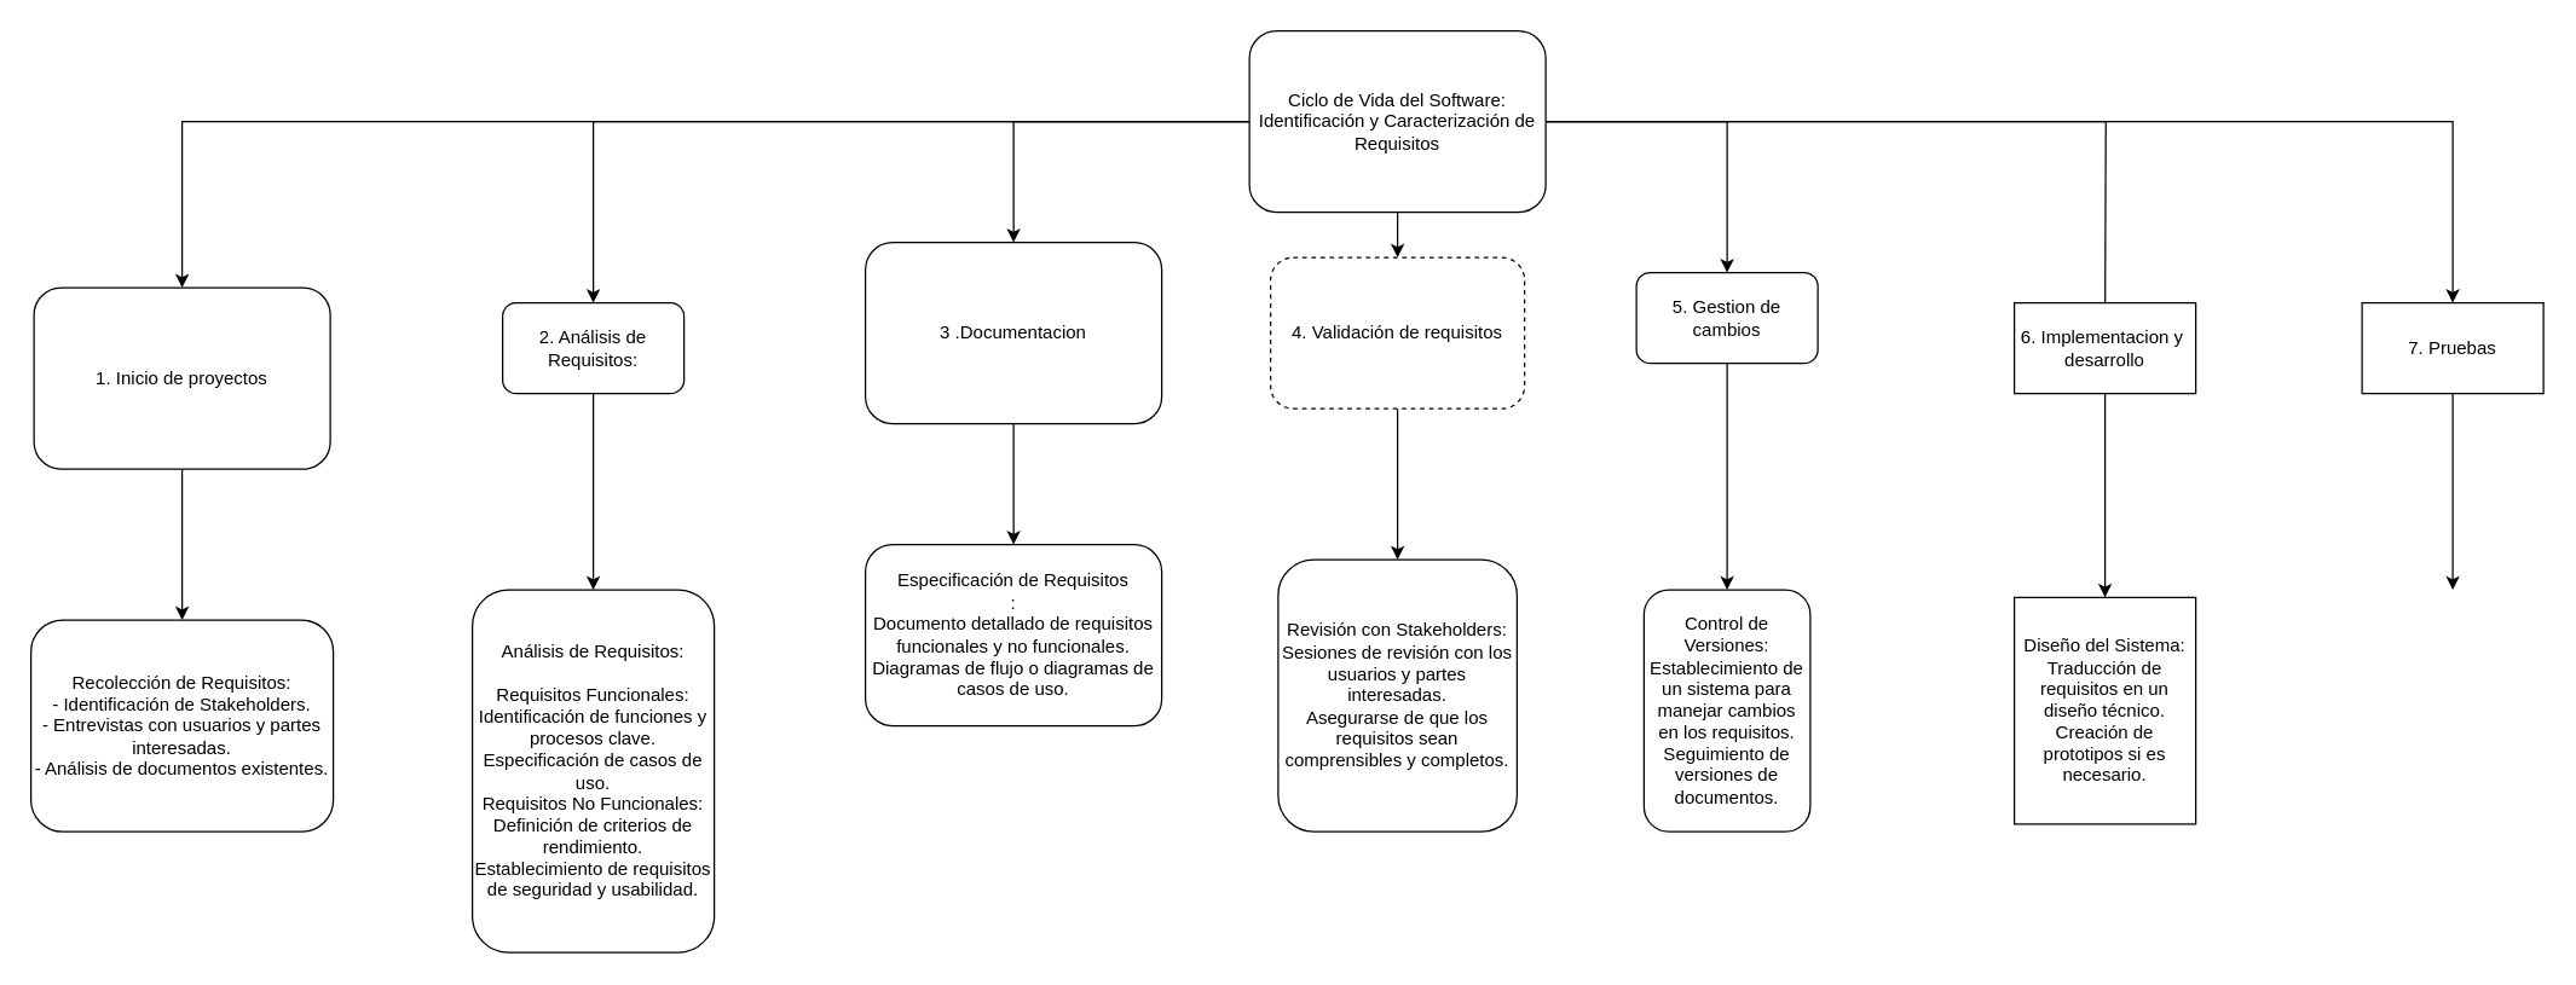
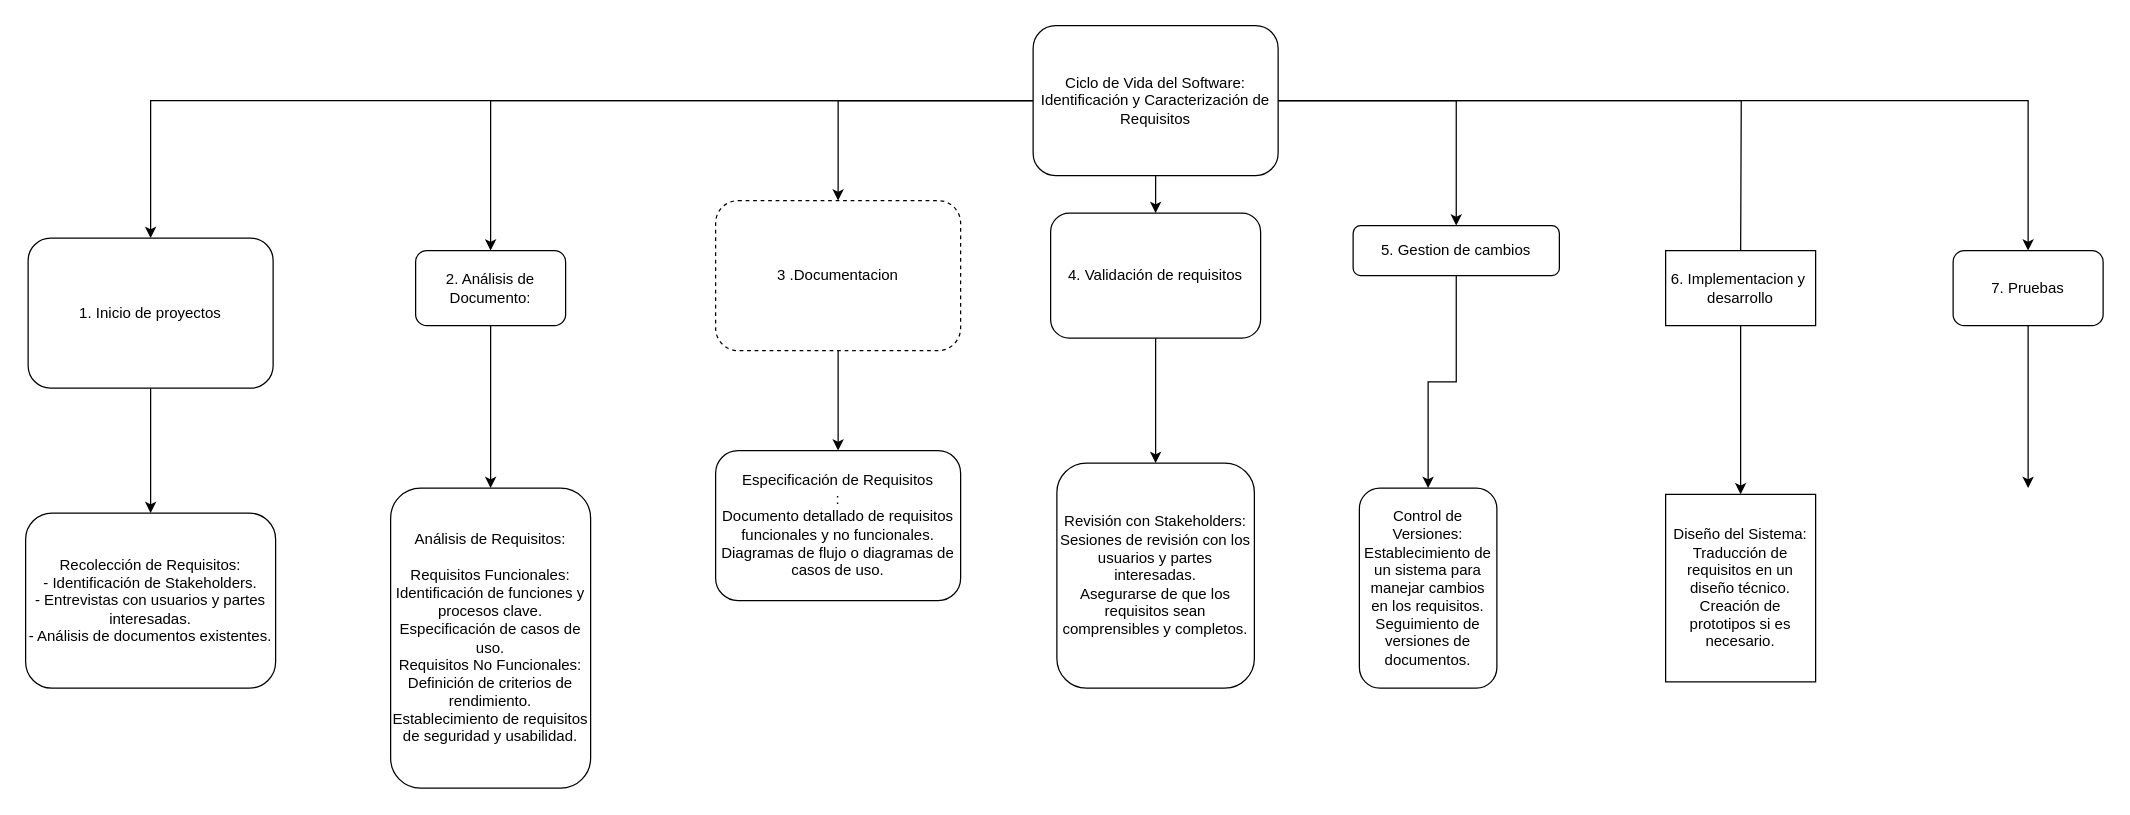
  <mxCell id="0" />
  <mxCell id="1" parent="0" />
  <mxCell id="2" value="" style="edgeStyle=orthogonalEdgeStyle;rounded=0;orthogonalLoop=1;jettySize=auto;html=1;" edge="1" parent="1" source="9" target="11"><mxGeometry relative="1" as="geometry" /></mxCell>
  <mxCell id="3" style="edgeStyle=orthogonalEdgeStyle;rounded=0;orthogonalLoop=1;jettySize=auto;html=1;" edge="1" parent="1" source="9" target="14"><mxGeometry relative="1" as="geometry"><mxPoint x="392" y="170" as="targetPoint" /></mxGeometry></mxCell>
  <mxCell id="4" value="" style="edgeStyle=orthogonalEdgeStyle;rounded=0;orthogonalLoop=1;jettySize=auto;html=1;" edge="1" parent="1" source="9" target="17"><mxGeometry relative="1" as="geometry" /></mxCell>
  <mxCell id="5" value="" style="edgeStyle=orthogonalEdgeStyle;rounded=0;orthogonalLoop=1;jettySize=auto;html=1;" edge="1" parent="1" source="9" target="20"><mxGeometry relative="1" as="geometry" /></mxCell>
  <mxCell id="6" value="" style="edgeStyle=orthogonalEdgeStyle;rounded=0;orthogonalLoop=1;jettySize=auto;html=1;" edge="1" parent="1" source="9" target="23"><mxGeometry relative="1" as="geometry" /></mxCell>
  <mxCell id="7" style="edgeStyle=orthogonalEdgeStyle;rounded=0;orthogonalLoop=1;jettySize=auto;html=1;" edge="1" parent="1" source="9"><mxGeometry relative="1" as="geometry"><mxPoint x="1392" y="210" as="targetPoint" /></mxGeometry></mxCell>
  <mxCell id="8" value="" style="edgeStyle=orthogonalEdgeStyle;rounded=0;orthogonalLoop=1;jettySize=auto;html=1;" edge="1" parent="1" source="9" target="29"><mxGeometry relative="1" as="geometry" /></mxCell>
  <mxCell id="9" value="&lt;div&gt;Ciclo de Vida del Software: Identificación y Caracterización de Requisitos&lt;br&gt;&lt;/div&gt;" style="rounded=1;whiteSpace=wrap;html=1;" vertex="1" parent="1"><mxGeometry x="826" width="196" height="120" as="geometry" y="20" /></mxCell>
  <mxCell id="10" value="" style="edgeStyle=orthogonalEdgeStyle;rounded=0;orthogonalLoop=1;jettySize=auto;html=1;" edge="1" parent="1" source="11" target="12"><mxGeometry relative="1" as="geometry" /></mxCell>
  <mxCell id="11" value="1. Inicio de proyectos" style="rounded=1;whiteSpace=wrap;html=1;" vertex="1" parent="1"><mxGeometry x="22" y="190" width="196" height="120" as="geometry" /></mxCell>
  <mxCell id="12" value="Recolección de Requisitos:&lt;br&gt;- Identificación de Stakeholders.&lt;br&gt;- Entrevistas con usuarios y partes interesadas.&lt;br&gt;- Análisis de documentos existentes." style="whiteSpace=wrap;html=1;rounded=1;" vertex="1" parent="1"><mxGeometry x="20" y="410" width="200" height="140" as="geometry" /></mxCell>
  <mxCell id="13" value="" style="edgeStyle=orthogonalEdgeStyle;rounded=0;orthogonalLoop=1;jettySize=auto;html=1;" edge="1" parent="1" source="14" target="15"><mxGeometry relative="1" as="geometry" /></mxCell>
- <mxCell id="14" value="2. Análisis de Requisitos:" style="rounded=1;whiteSpace=wrap;html=1;" vertex="1" parent="1"><mxGeometry x="332" y="200" width="120" height="60" as="geometry" /></mxCell>
+ <mxCell id="14" value="2. Análisis de Documento:" style="rounded=1;whiteSpace=wrap;html=1;" vertex="1" parent="1"><mxGeometry x="332" y="200" width="120" height="60" as="geometry" /></mxCell>
  <mxCell id="15" value="&lt;div&gt;&lt;div&gt;Análisis de Requisitos:&lt;/div&gt;&lt;div&gt;&lt;br&gt;&lt;/div&gt;&lt;div&gt;Requisitos Funcionales:&lt;/div&gt;&lt;div&gt;Identificación de funciones y procesos clave.&lt;/div&gt;&lt;div&gt;Especificación de casos de uso.&lt;/div&gt;&lt;div&gt;Requisitos No Funcionales:&lt;/div&gt;&lt;div&gt;Definición de criterios de rendimiento.&lt;/div&gt;&lt;div&gt;Establecimiento de requisitos de seguridad y usabilidad.&lt;/div&gt;&lt;/div&gt;" style="rounded=1;whiteSpace=wrap;html=1;" vertex="1" parent="1"><mxGeometry x="312" y="390" width="160" height="240" as="geometry" /></mxCell>
  <mxCell id="16" value="" style="edgeStyle=orthogonalEdgeStyle;rounded=0;orthogonalLoop=1;jettySize=auto;html=1;" edge="1" parent="1" source="17" target="18"><mxGeometry relative="1" as="geometry" /></mxCell>
- <mxCell id="17" value="&lt;div&gt;3 .Documentacion&lt;br&gt;&lt;/div&gt;" style="rounded=1;whiteSpace=wrap;html=1;" vertex="1" parent="1"><mxGeometry x="572" y="160" width="196" height="120" as="geometry" /></mxCell>
+ <mxCell id="17" value="&lt;div&gt;3 .Documentacion&lt;br&gt;&lt;/div&gt;" style="rounded=1;whiteSpace=wrap;html=1;dashed=1;" vertex="1" parent="1"><mxGeometry x="572" y="160" width="196" height="120" as="geometry" /></mxCell>
  <mxCell id="18" value="&lt;div&gt;&lt;div&gt;Especificación de Requisitos&lt;/div&gt;&lt;div&gt;:&lt;/div&gt;&lt;div&gt;Documento detallado de requisitos funcionales y no funcionales.&lt;/div&gt;&lt;div&gt;Diagramas de flujo o diagramas de casos de uso.&lt;/div&gt;&lt;/div&gt;" style="rounded=1;whiteSpace=wrap;html=1;" vertex="1" parent="1"><mxGeometry x="572" y="360" width="196" height="120" as="geometry" /></mxCell>
  <mxCell id="19" value="" style="edgeStyle=orthogonalEdgeStyle;rounded=0;orthogonalLoop=1;jettySize=auto;html=1;" edge="1" parent="1" source="20" target="21"><mxGeometry relative="1" as="geometry" /></mxCell>
- <mxCell id="20" value="4. Validación de requisitos" style="whiteSpace=wrap;html=1;rounded=1;dashed=1;" vertex="1" parent="1"><mxGeometry x="840" y="170" width="168" height="100" as="geometry" /></mxCell>
+ <mxCell id="20" value="4. Validación de requisitos" style="whiteSpace=wrap;html=1;rounded=1;" vertex="1" parent="1"><mxGeometry x="840" y="170" width="168" height="100" as="geometry" /></mxCell>
  <mxCell id="21" value="&lt;div&gt;Revisión con Stakeholders:&lt;/div&gt;&lt;div&gt;Sesiones de revisión con los usuarios y partes interesadas.&lt;/div&gt;&lt;div&gt;Asegurarse de que los requisitos sean comprensibles y completos.&lt;/div&gt;" style="whiteSpace=wrap;html=1;rounded=1;" vertex="1" parent="1"><mxGeometry x="845" y="370" width="158" height="180" as="geometry" /></mxCell>
  <mxCell id="22" value="" style="edgeStyle=orthogonalEdgeStyle;rounded=0;orthogonalLoop=1;jettySize=auto;html=1;" edge="1" parent="1" source="23" target="24"><mxGeometry relative="1" as="geometry" /></mxCell>
- <mxCell id="23" value="5. Gestion de cambios" style="whiteSpace=wrap;html=1;rounded=1;" vertex="1" parent="1"><mxGeometry x="1082" y="180" width="120" height="60" as="geometry" /></mxCell>
+ <mxCell id="23" value="5. Gestion de cambios" style="whiteSpace=wrap;html=1;rounded=1;" vertex="1" parent="1"><mxGeometry x="1082" y="180" width="165" height="40" as="geometry" /></mxCell>
  <mxCell id="24" value="Control de Versiones:&#10;Establecimiento de un sistema para manejar cambios en los requisitos.&#10;Seguimiento de versiones de documentos." style="whiteSpace=wrap;html=1;rounded=1;" vertex="1" parent="1"><mxGeometry x="1087" y="390" width="110" height="160" as="geometry" /></mxCell>
  <mxCell id="25" value="" style="edgeStyle=orthogonalEdgeStyle;rounded=0;orthogonalLoop=1;jettySize=auto;html=1;" edge="1" parent="1" source="26" target="27"><mxGeometry relative="1" as="geometry" /></mxCell>
  <mxCell id="26" value="6. Implementacion y&amp;nbsp; desarrollo" style="rounded=0;whiteSpace=wrap;html=1;" vertex="1" parent="1"><mxGeometry x="1332" y="200" width="120" height="60" as="geometry" /></mxCell>
  <mxCell id="27" value="Diseño del Sistema:&#10;Traducción de requisitos en un diseño técnico.&#10;Creación de prototipos si es necesario." style="whiteSpace=wrap;html=1;rounded=0;" vertex="1" parent="1"><mxGeometry x="1332" y="395" width="120" height="150" as="geometry" /></mxCell>
  <mxCell id="28" style="edgeStyle=orthogonalEdgeStyle;rounded=0;orthogonalLoop=1;jettySize=auto;html=1;" edge="1" parent="1" source="29"><mxGeometry relative="1" as="geometry"><mxPoint x="1622" y="390" as="targetPoint" /></mxGeometry></mxCell>
- <mxCell id="29" value="7. Pruebas" style="whiteSpace=wrap;html=1;rounded=0;" vertex="1" parent="1"><mxGeometry x="1562" y="200" width="120" height="60" as="geometry" /></mxCell>
+ <mxCell id="29" value="7. Pruebas" style="whiteSpace=wrap;html=1;rounded=1;" vertex="1" parent="1"><mxGeometry x="1562" y="200" width="120" height="60" as="geometry" /></mxCell>
